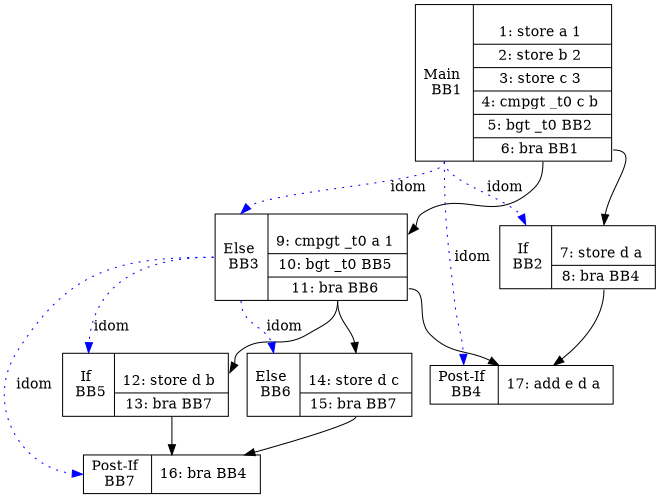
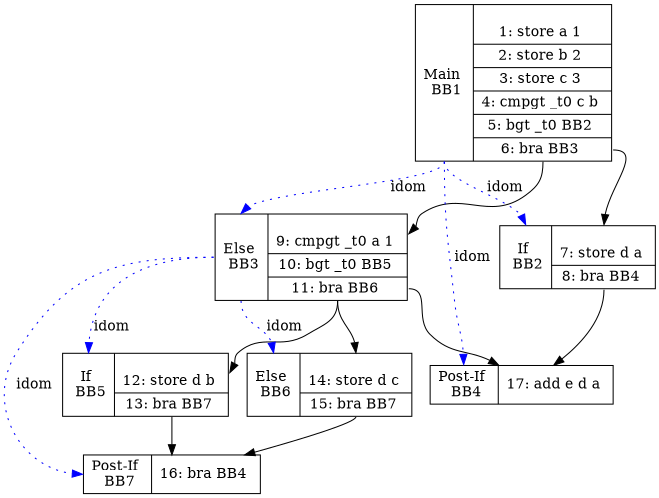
  digraph {
    node [shape=record]
    edge [headport=entry tailport=exit]
-   n1 [label="<B> Main \n BB1 | {<entry>\n	1: store a 1 \n|	2: store b 2 \n|	3: store c 3 \n|	4: cmpgt _t0 c b \n|	5: bgt _t0 BB2 \n|<exit>	6: bra BB1 \n}"]
+   n1 [label="<B> Main \n BB1 | {<entry>\n	1: store a 1 \n|	2: store b 2 \n|	3: store c 3 \n|	4: cmpgt _t0 c b \n|	5: bgt _t0 BB2 \n|<exit>	6: bra BB3 \n}"]
    n2 [label="<B> If \n BB2 | {<entry>\n	7: store d a \n|<exit>	8: bra BB4 \n}"]
    n3 [label="<B> Else \n BB3 | {<entry>\n	9: cmpgt _t0 a 1 \n|	10: bgt _t0 BB5 \n|<exit>	11: bra BB6 \n}"]
    n4 [label="<B> Post-If \n BB4 | {<exit>	17: add e d a \n}"]
    n5 [label="<B> If \n BB5 | {<entry>\n	12: store d b \n|<exit>	13: bra BB7 \n}"]
    n6 [label="<B> Else \n BB6 | {<entry>\n	14: store d c \n|<exit>	15: bra BB7 \n}"]
    n7 [label="<B> Post-If \n BB7 | {<exit>	16: bra BB4 \n}"]
    n1 -> n2
    n1 -> n2 [color=blue headport=B label=idom style=dotted tailport=B]
    n1 -> n3
    n1 -> n3 [color=blue headport=B label=idom style=dotted tailport=B]
    n1 -> n4 [color=blue headport=B label=idom style=dotted tailport=B]
    n2 -> n4
    n3 -> n4
    n3 -> n5
    n3 -> n5 [color=blue headport=B label=idom style=dotted tailport=B]
    n3 -> n6
    n3 -> n6 [color=blue headport=B label=idom style=dotted tailport=B]
    n3 -> n7 [color=blue headport=B label=idom style=dotted tailport=B]
    n5 -> n7
    n6 -> n7
  }
